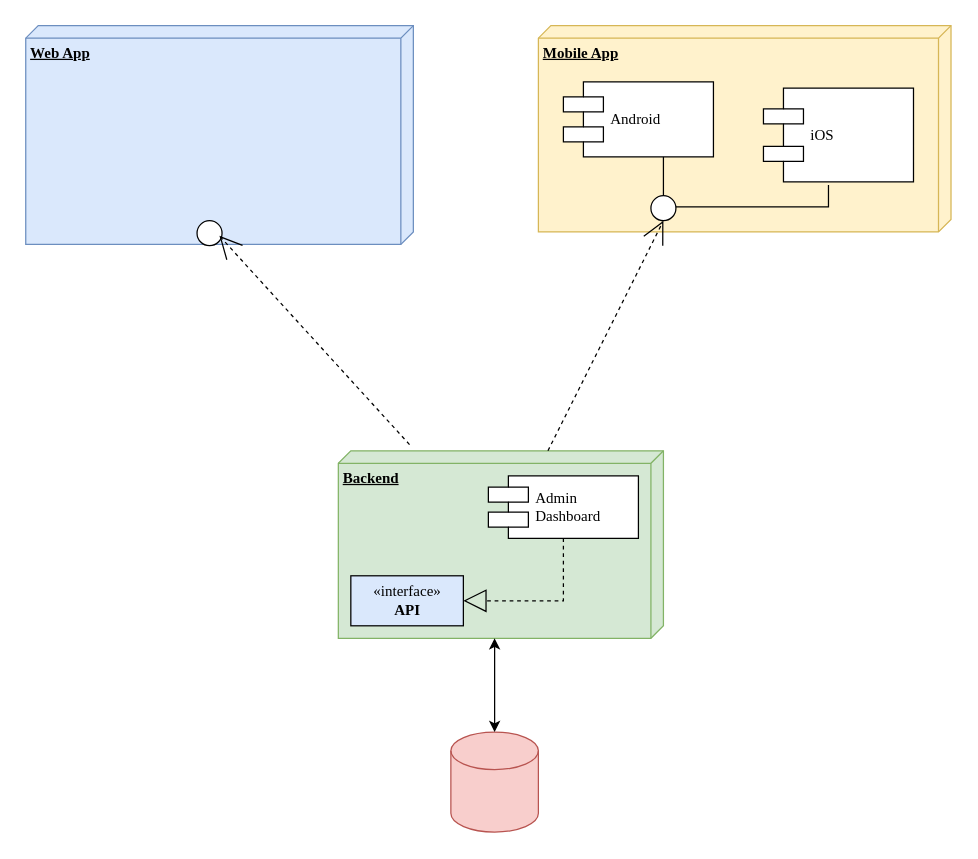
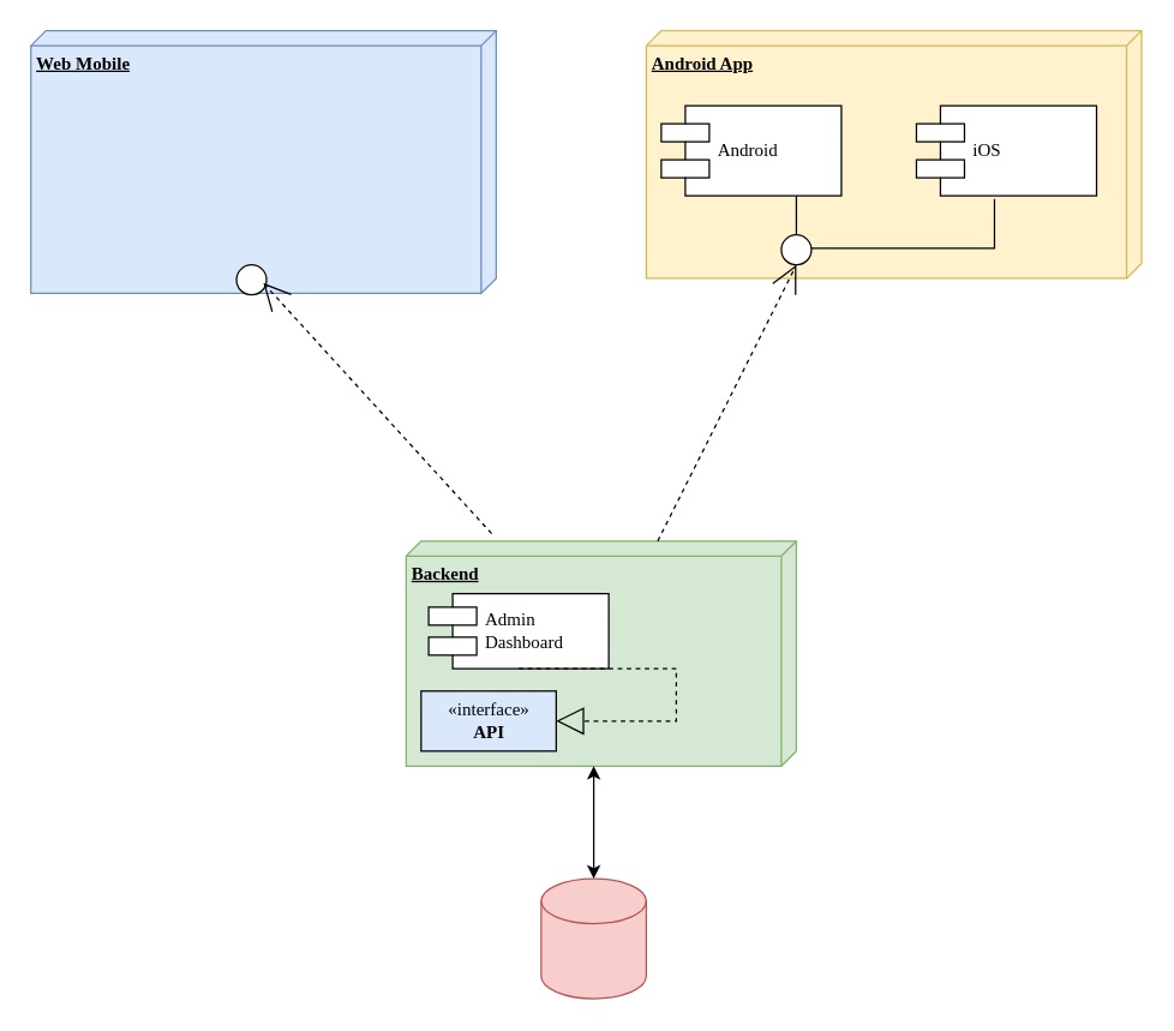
  <mxCell id="0" />
  <mxCell id="1" parent="0" />
- <mxCell id="2" value="&lt;b&gt;Web App&lt;/b&gt;" style="verticalAlign=top;align=left;spacingTop=8;spacingLeft=2;spacingRight=12;shape=cube;size=10;direction=south;fontStyle=4;html=1;rounded=0;shadow=0;comic=0;labelBackgroundColor=none;strokeWidth=1;fontFamily=Verdana;fontSize=12;fillColor=#dae8fc;strokeColor=#6c8ebf;" parent="1" vertex="1"><mxGeometry x="20" y="20" width="310" height="175" as="geometry" /></mxCell>
- <mxCell id="3" value="&lt;b&gt;Mobile App&lt;/b&gt;" style="verticalAlign=top;align=left;spacingTop=8;spacingLeft=2;spacingRight=12;shape=cube;size=10;direction=south;fontStyle=4;html=1;rounded=0;shadow=0;comic=0;labelBackgroundColor=none;strokeWidth=1;fontFamily=Verdana;fontSize=12;fillColor=#fff2cc;strokeColor=#d6b656;" parent="1" vertex="1"><mxGeometry x="430" y="20" width="330" height="165" as="geometry" /></mxCell>
+ <mxCell id="2" value="&lt;b&gt;Web Mobile&lt;/b&gt;" style="verticalAlign=top;align=left;spacingTop=8;spacingLeft=2;spacingRight=12;shape=cube;size=10;direction=south;fontStyle=4;html=1;rounded=0;shadow=0;comic=0;labelBackgroundColor=none;strokeWidth=1;fontFamily=Verdana;fontSize=12;fillColor=#dae8fc;strokeColor=#6c8ebf;" parent="1" vertex="1"><mxGeometry x="20" y="20" width="310" height="175" as="geometry" /></mxCell>
+ <mxCell id="3" value="&lt;b&gt;Android App&lt;/b&gt;" style="verticalAlign=top;align=left;spacingTop=8;spacingLeft=2;spacingRight=12;shape=cube;size=10;direction=south;fontStyle=4;html=1;rounded=0;shadow=0;comic=0;labelBackgroundColor=none;strokeWidth=1;fontFamily=Verdana;fontSize=12;fillColor=#fff2cc;strokeColor=#d6b656;" parent="1" vertex="1"><mxGeometry x="430" y="20" width="330" height="165" as="geometry" /></mxCell>
  <mxCell id="4" value="&lt;b&gt;Backend&lt;/b&gt;" style="verticalAlign=top;align=left;spacingTop=8;spacingLeft=2;spacingRight=12;shape=cube;size=10;direction=south;fontStyle=4;html=1;rounded=0;shadow=0;comic=0;labelBackgroundColor=none;strokeWidth=1;fontFamily=Verdana;fontSize=12;fillColor=#d5e8d4;strokeColor=#82b366;" parent="1" vertex="1"><mxGeometry x="270" y="360" width="260" height="150" as="geometry" /></mxCell>
  <mxCell id="5" value="" style="ellipse;whiteSpace=wrap;html=1;rounded=0;shadow=0;comic=0;labelBackgroundColor=none;strokeWidth=1;fontFamily=Verdana;fontSize=12;align=center;" parent="1" vertex="1"><mxGeometry x="157" y="176" width="20" height="20" as="geometry" /></mxCell>
- <mxCell id="6" value="Android" style="shape=component;align=left;spacingLeft=36;rounded=0;shadow=0;comic=0;labelBackgroundColor=none;strokeWidth=1;fontFamily=Verdana;fontSize=12;html=1;" parent="1" vertex="1"><mxGeometry x="450" y="65" width="120" height="60" as="geometry" /></mxCell>
- <mxCell id="7" value="Admin&lt;br&gt;Dashboard" style="shape=component;align=left;spacingLeft=36;rounded=0;shadow=0;comic=0;labelBackgroundColor=none;strokeWidth=1;fontFamily=Verdana;fontSize=12;html=1;" parent="1" vertex="1"><mxGeometry x="390" y="380" width="120" height="50" as="geometry" /></mxCell>
+ <mxCell id="6" value="Android" style="shape=component;align=left;spacingLeft=36;rounded=0;shadow=0;comic=0;labelBackgroundColor=none;strokeWidth=1;fontFamily=Verdana;fontSize=12;html=1;" parent="1" vertex="1"><mxGeometry x="440" y="70" width="120" height="60" as="geometry" /></mxCell>
+ <mxCell id="7" value="Admin&lt;br&gt;Dashboard" style="shape=component;align=left;spacingLeft=36;rounded=0;shadow=0;comic=0;labelBackgroundColor=none;strokeWidth=1;fontFamily=Verdana;fontSize=12;html=1;" parent="1" vertex="1"><mxGeometry x="285" y="395" width="120" height="50" as="geometry" /></mxCell>
  <mxCell id="8" style="edgeStyle=none;rounded=0;html=1;dashed=1;labelBackgroundColor=none;startArrow=none;startFill=0;startSize=8;endArrow=open;endFill=0;endSize=16;fontFamily=Verdana;fontSize=12;exitX=-0.033;exitY=0.781;exitDx=0;exitDy=0;exitPerimeter=0;" parent="1" source="4" edge="1"><mxGeometry relative="1" as="geometry"><mxPoint x="300" y="350" as="sourcePoint" /><mxPoint x="174.909" y="188.12" as="targetPoint" /></mxGeometry></mxCell>
  <mxCell id="9" style="edgeStyle=none;rounded=0;html=1;dashed=1;labelBackgroundColor=none;startArrow=none;startFill=0;startSize=8;endArrow=open;endFill=0;endSize=16;fontFamily=Verdana;fontSize=12;entryX=0.5;entryY=1;entryDx=0;entryDy=0;" parent="1" source="4" target="18" edge="1"><mxGeometry relative="1" as="geometry" /></mxCell>
  <mxCell id="10" style="edgeStyle=elbowEdgeStyle;rounded=0;html=1;labelBackgroundColor=none;startArrow=none;startFill=0;startSize=8;endArrow=none;endFill=0;endSize=16;fontFamily=Verdana;fontSize=12;" parent="1" source="18" target="6" edge="1"><mxGeometry relative="1" as="geometry" /></mxCell>
- <mxCell id="11" value="iOS" style="shape=component;align=left;spacingLeft=36;rounded=0;shadow=0;comic=0;labelBackgroundColor=none;strokeWidth=1;fontFamily=Verdana;fontSize=12;html=1;" parent="1" vertex="1"><mxGeometry x="610" y="70" width="120" height="75" as="geometry" /></mxCell>
+ <mxCell id="11" value="iOS" style="shape=component;align=left;spacingLeft=36;rounded=0;shadow=0;comic=0;labelBackgroundColor=none;strokeWidth=1;fontFamily=Verdana;fontSize=12;html=1;" parent="1" vertex="1"><mxGeometry x="610" y="70" width="120" height="60" as="geometry" /></mxCell>
  <mxCell id="12" style="edgeStyle=elbowEdgeStyle;rounded=0;html=1;labelBackgroundColor=none;startArrow=none;startFill=0;startSize=8;endArrow=none;endFill=0;endSize=16;fontFamily=Verdana;fontSize=12;entryX=0.433;entryY=1.033;entryDx=0;entryDy=0;entryPerimeter=0;" parent="1" source="18" target="11" edge="1"><mxGeometry relative="1" as="geometry"><mxPoint x="530" y="165" as="sourcePoint" /><mxPoint x="670" y="115" as="targetPoint" /><Array as="points"><mxPoint x="662" y="165" /><mxPoint x="662" y="155" /></Array></mxGeometry></mxCell>
  <mxCell id="13" value="«interface»&lt;br&gt;&lt;b&gt;API&lt;/b&gt;" style="html=1;rounded=0;shadow=0;comic=0;labelBackgroundColor=none;strokeWidth=1;fontFamily=Verdana;fontSize=12;align=center;fillColor=#dae8fc;" parent="1" vertex="1"><mxGeometry x="280" y="460" width="90" height="40" as="geometry" /></mxCell>
  <mxCell id="14" style="edgeStyle=orthogonalEdgeStyle;rounded=0;html=1;labelBackgroundColor=none;startArrow=none;startFill=0;startSize=8;endArrow=block;endFill=0;endSize=16;fontFamily=Verdana;fontSize=12;dashed=1;exitX=0.5;exitY=1;exitDx=0;exitDy=0;entryX=1;entryY=0.5;entryDx=0;entryDy=0;" parent="1" source="7" target="13" edge="1"><mxGeometry relative="1" as="geometry"><Array as="points"><mxPoint x="450" y="480" /></Array><mxPoint x="260" y="155" as="sourcePoint" /></mxGeometry></mxCell>
  <mxCell id="15" value="" style="shape=cylinder3;whiteSpace=wrap;html=1;boundedLbl=1;backgroundOutline=1;size=15;fillColor=#f8cecc;strokeColor=#b85450;" parent="1" vertex="1"><mxGeometry x="360" y="585" width="70" height="80" as="geometry" /></mxCell>
  <mxCell id="16" value="" style="endArrow=classic;startArrow=classic;html=1;rounded=0;exitX=0.5;exitY=0;exitDx=0;exitDy=0;exitPerimeter=0;entryX=0;entryY=0;entryDx=150;entryDy=135;entryPerimeter=0;" parent="1" source="15" target="4" edge="1"><mxGeometry width="50" height="50" relative="1" as="geometry"><mxPoint x="340" y="560" as="sourcePoint" /><mxPoint x="390" y="510" as="targetPoint" /></mxGeometry></mxCell>
  <mxCell id="17" value="" style="edgeStyle=elbowEdgeStyle;rounded=0;html=1;labelBackgroundColor=none;startArrow=none;startFill=0;startSize=8;endArrow=none;endFill=0;endSize=16;fontFamily=Verdana;fontSize=12;entryX=0.433;entryY=1.033;entryDx=0;entryDy=0;entryPerimeter=0;" parent="1" target="18" edge="1"><mxGeometry relative="1" as="geometry"><mxPoint x="530" y="165" as="sourcePoint" /><mxPoint x="662" y="132" as="targetPoint" /><Array as="points" /></mxGeometry></mxCell>
  <mxCell id="18" value="" style="ellipse;whiteSpace=wrap;html=1;rounded=0;shadow=0;comic=0;labelBackgroundColor=none;strokeWidth=1;fontFamily=Verdana;fontSize=12;align=center;" parent="1" vertex="1"><mxGeometry x="520" y="156" width="20" height="20" as="geometry" /></mxCell>
